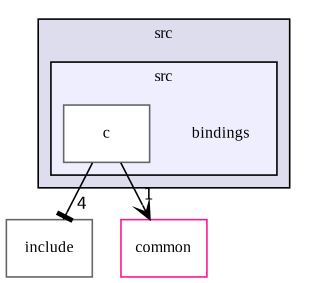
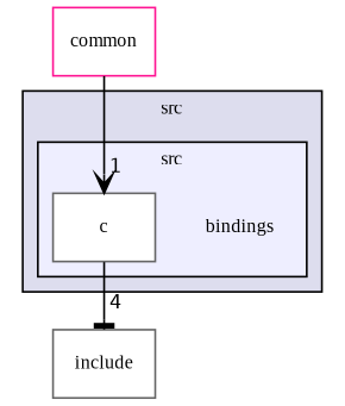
  digraph {
    compound=true
    fontname="Liberation Serif"
    node [color=gray40 fontname="Liberation Serif" fontsize=10 shape=box fillcolor=white style=filled]
    edge [fontname="Liberation Serif" labeldistance=1.5 labelfontname=Helvetica labelfontsize=10]
    n1 [color=brown label=bindings shape=plaintext fillcolor="" style=""]
    n2 [label=c]
    n3 [label=include]
    n4 [color=deeppink label=common]
    subgraph cluster_1 {
      bgcolor="#ddddee"
      fontsize=10
      label=src
      pencolor=black
      subgraph cluster_2 {
        bgcolor="#eeeeff"
        fontsize=10
        label=src
        pencolor=black
        n1
        n2
      }
    }
    n2 -> n3 [arrowhead=tee headlabel=4]
-   n2 -> n4 [arrowhead=vee headlabel=1]
+   n4 -> n2 [arrowhead=vee headlabel=1]
  }
